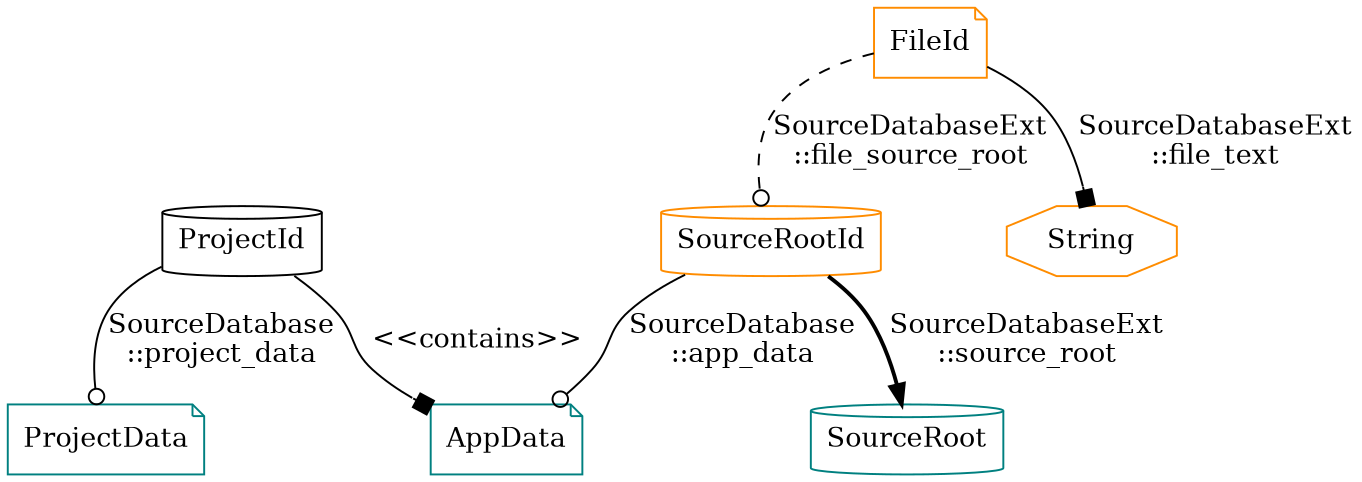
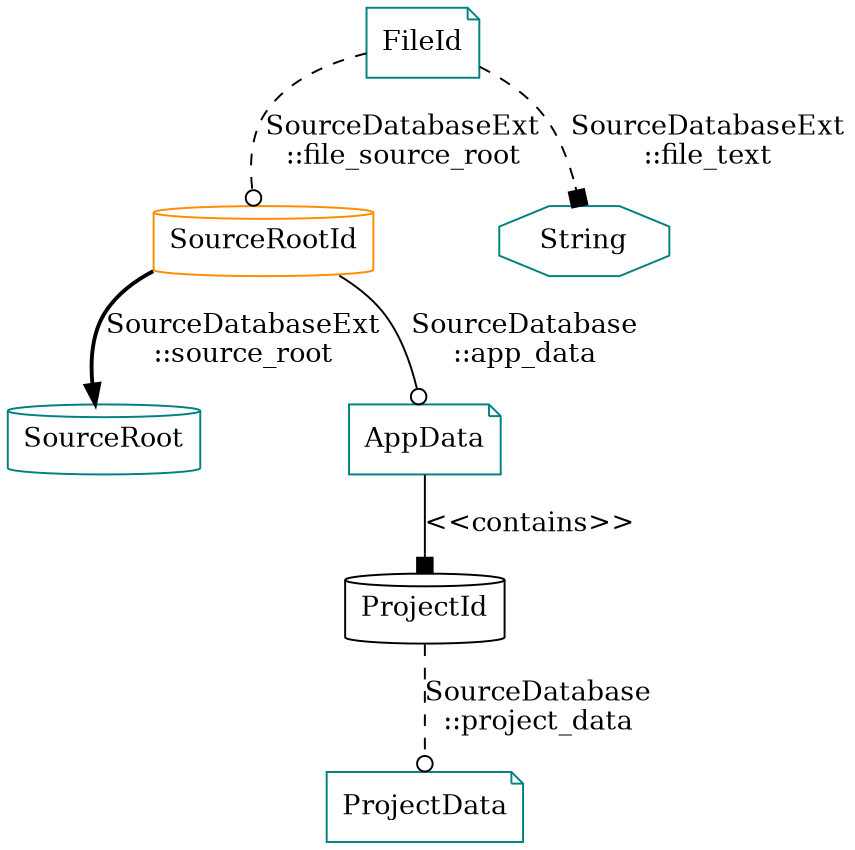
  digraph {
    node [color=teal shape=cylinder]
    edge [arrowhead=odot style=solid]
    SourceRootId [color=darkorange]
    SourceRoot
    AppData [shape=note]
    ProjectId [color=black]
    ProjectData [shape=note]
-   FileId [color=darkorange shape=note]
-   String [color=darkorange shape=octagon]
+   FileId [shape=note]
+   String [shape=octagon]
    SourceRootId -> SourceRoot [arrowhead=normal label="SourceDatabaseExt\n::source_root" style=bold]
    SourceRootId -> AppData [label="SourceDatabase\n::app_data"]
-   ProjectId -> AppData [arrowhead=box label="<<contains>>"]
-   ProjectId -> ProjectData [label="SourceDatabase\n::project_data"]
+   AppData -> ProjectId [arrowhead=box label="<<contains>>"]
+   ProjectId -> ProjectData [label="SourceDatabase\n::project_data" style=dashed]
    FileId -> SourceRootId [label="SourceDatabaseExt\n::file_source_root" style=dashed]
-   FileId -> String [arrowhead=box label="SourceDatabaseExt\n::file_text"]
+   FileId -> String [arrowhead=box label="SourceDatabaseExt\n::file_text" style=dashed]
  }
